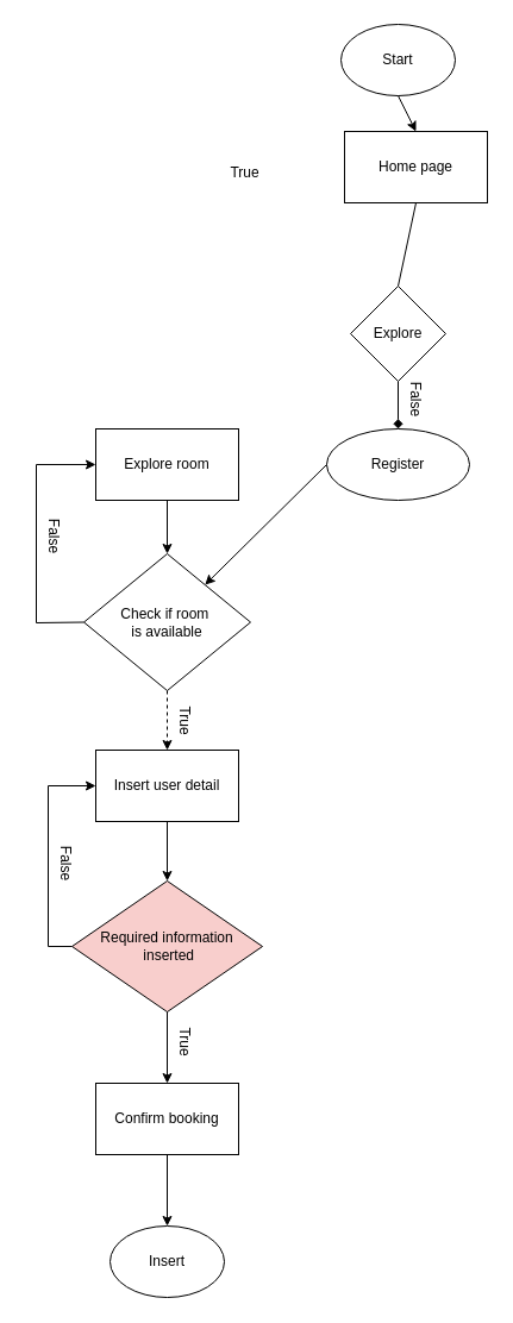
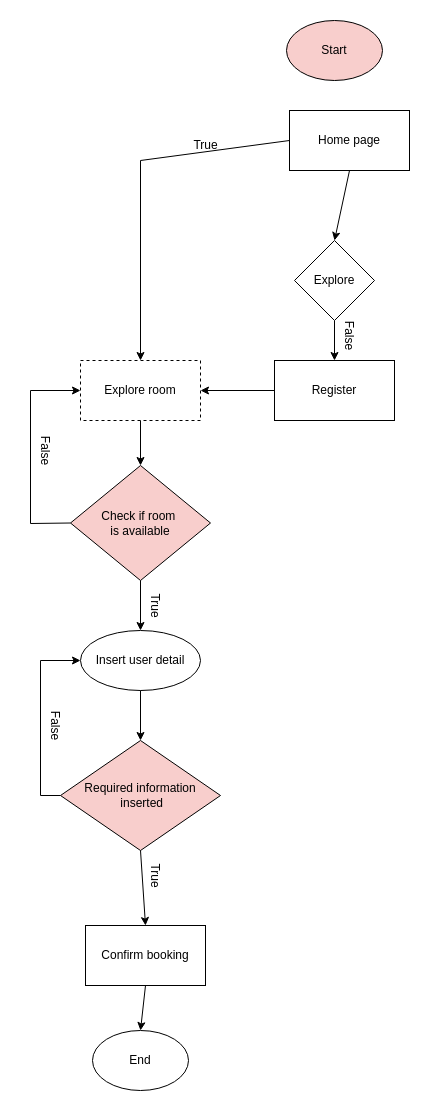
  <mxCell id="0" />
  <mxCell id="1" parent="0" />
- <mxCell id="2" value="Start" style="ellipse;whiteSpace=wrap;html=1;" vertex="1" parent="1"><mxGeometry x="286" y="20" width="96" height="60" as="geometry" /></mxCell>
+ <mxCell id="2" value="Start" style="ellipse;whiteSpace=wrap;html=1;fillColor=#f8cecc;" vertex="1" parent="1"><mxGeometry x="286" y="20" width="96" height="60" as="geometry" /></mxCell>
  <mxCell id="3" value="Home page" style="rounded=0;whiteSpace=wrap;html=1;" vertex="1" parent="1"><mxGeometry x="289" y="110" width="120" height="60" as="geometry" /></mxCell>
  <mxCell id="4" value="Explore" style="rhombus;whiteSpace=wrap;html=1;" vertex="1" parent="1"><mxGeometry x="294" y="240" width="80" height="80" as="geometry" /></mxCell>
- <mxCell id="5" value="Register" style="ellipse;whiteSpace=wrap;html=1;" vertex="1" parent="1"><mxGeometry x="274" y="360" width="120" height="60" as="geometry" /></mxCell>
- <mxCell id="6" value="Explore room" style="rounded=0;whiteSpace=wrap;html=1;" vertex="1" parent="1"><mxGeometry x="80" y="360" width="120" height="60" as="geometry" /></mxCell>
- <mxCell id="7" value="Check if room&amp;nbsp;&lt;br&gt;is available" style="rhombus;whiteSpace=wrap;html=1;" vertex="1" parent="1"><mxGeometry x="70" y="465" width="140" height="115" as="geometry" /></mxCell>
- <mxCell id="8" value="Insert user detail" style="rounded=0;whiteSpace=wrap;html=1;" vertex="1" parent="1"><mxGeometry x="80" y="630" width="120" height="60" as="geometry" /></mxCell>
+ <mxCell id="5" value="Register" style="rounded=0;whiteSpace=wrap;html=1;" vertex="1" parent="1"><mxGeometry x="274" y="360" width="120" height="60" as="geometry" /></mxCell>
+ <mxCell id="6" value="Explore room" style="rounded=0;whiteSpace=wrap;html=1;dashed=1;" vertex="1" parent="1"><mxGeometry x="80" y="360" width="120" height="60" as="geometry" /></mxCell>
+ <mxCell id="7" value="Check if room&amp;nbsp;&lt;br&gt;is available" style="rhombus;whiteSpace=wrap;html=1;fillColor=#f8cecc;" vertex="1" parent="1"><mxGeometry x="70" y="465" width="140" height="115" as="geometry" /></mxCell>
+ <mxCell id="8" value="Insert user detail" style="ellipse;whiteSpace=wrap;html=1;" vertex="1" parent="1"><mxGeometry x="80" y="630" width="120" height="60" as="geometry" /></mxCell>
  <mxCell id="9" value="Required information&lt;br&gt;&amp;nbsp;inserted" style="rhombus;whiteSpace=wrap;html=1;fillColor=#f8cecc;" vertex="1" parent="1"><mxGeometry x="60" y="740" width="160" height="110" as="geometry" /></mxCell>
- <mxCell id="10" value="Confirm booking" style="rounded=0;whiteSpace=wrap;html=1;" vertex="1" parent="1"><mxGeometry x="80" y="910" width="120" height="60" as="geometry" /></mxCell>
- <mxCell id="11" value="Insert" style="ellipse;whiteSpace=wrap;html=1;" vertex="1" parent="1"><mxGeometry x="92" y="1030" width="96" height="60" as="geometry" /></mxCell>
- <mxCell id="12" value="" style="endArrow=classic;html=1;rounded=0;exitX=0.5;exitY=1;exitDx=0;exitDy=0;entryX=0.5;entryY=0;entryDx=0;entryDy=0;" edge="1" parent="1" source="2" target="3"><mxGeometry width="50" height="50" relative="1" as="geometry"><mxPoint x="240" y="260" as="sourcePoint" /><mxPoint x="290" y="210" as="targetPoint" /></mxGeometry></mxCell>
- <mxCell id="13" value="" style="endArrow=none;html=1;rounded=0;entryX=0.5;entryY=0;entryDx=0;entryDy=0;exitX=0.5;exitY=1;exitDx=0;exitDy=0;" edge="1" parent="1" source="3" target="4"><mxGeometry width="50" height="50" relative="1" as="geometry"><mxPoint x="240" y="260" as="sourcePoint" /><mxPoint x="290" y="210" as="targetPoint" /></mxGeometry></mxCell>
- <mxCell id="14" value="" style="endArrow=diamond;html=1;rounded=0;entryX=0.5;entryY=0;entryDx=0;entryDy=0;exitX=0.5;exitY=1;exitDx=0;exitDy=0;" edge="1" parent="1" source="4" target="5"><mxGeometry width="50" height="50" relative="1" as="geometry"><mxPoint x="240" y="260" as="sourcePoint" /><mxPoint x="290" y="210" as="targetPoint" /></mxGeometry></mxCell>
- <mxCell id="16" value="" style="endArrow=classic;html=1;rounded=0;exitX=0;exitY=0.5;exitDx=0;exitDy=0;" edge="1" parent="1" source="5" target="7"><mxGeometry width="50" height="50" relative="1" as="geometry"><mxPoint x="240" y="400" as="sourcePoint" /><mxPoint x="290" y="350" as="targetPoint" /></mxGeometry></mxCell>
+ <mxCell id="10" value="Confirm booking" style="rounded=0;whiteSpace=wrap;html=1;" vertex="1" parent="1"><mxGeometry x="85" y="925" width="120" height="60" as="geometry" /></mxCell>
+ <mxCell id="11" value="End" style="ellipse;whiteSpace=wrap;html=1;" vertex="1" parent="1"><mxGeometry x="92" y="1030" width="96" height="60" as="geometry" /></mxCell>
+ <mxCell id="13" value="" style="endArrow=classic;html=1;rounded=0;entryX=0.5;entryY=0;entryDx=0;entryDy=0;exitX=0.5;exitY=1;exitDx=0;exitDy=0;" edge="1" parent="1" source="3" target="4"><mxGeometry width="50" height="50" relative="1" as="geometry"><mxPoint x="240" y="260" as="sourcePoint" /><mxPoint x="290" y="210" as="targetPoint" /></mxGeometry></mxCell>
+ <mxCell id="14" value="" style="endArrow=classic;html=1;rounded=0;entryX=0.5;entryY=0;entryDx=0;entryDy=0;exitX=0.5;exitY=1;exitDx=0;exitDy=0;" edge="1" parent="1" source="4" target="5"><mxGeometry width="50" height="50" relative="1" as="geometry"><mxPoint x="240" y="260" as="sourcePoint" /><mxPoint x="290" y="210" as="targetPoint" /></mxGeometry></mxCell>
+ <mxCell id="15" value="" style="endArrow=classic;html=1;rounded=0;entryX=0.5;entryY=0;entryDx=0;entryDy=0;exitX=0;exitY=0.5;exitDx=0;exitDy=0;" edge="1" parent="1" source="3" target="6"><mxGeometry width="50" height="50" relative="1" as="geometry"><mxPoint x="240" y="260" as="sourcePoint" /><mxPoint x="290" y="210" as="targetPoint" /><Array as="points"><mxPoint x="140" y="160" /></Array></mxGeometry></mxCell>
+ <mxCell id="16" value="" style="endArrow=classic;html=1;rounded=0;entryX=1;entryY=0.5;entryDx=0;entryDy=0;exitX=0;exitY=0.5;exitDx=0;exitDy=0;" edge="1" parent="1" source="5" target="6"><mxGeometry width="50" height="50" relative="1" as="geometry"><mxPoint x="240" y="400" as="sourcePoint" /><mxPoint x="290" y="350" as="targetPoint" /></mxGeometry></mxCell>
  <mxCell id="17" value="" style="endArrow=classic;html=1;rounded=0;entryX=0.5;entryY=0;entryDx=0;entryDy=0;exitX=0.5;exitY=1;exitDx=0;exitDy=0;" edge="1" parent="1" source="6" target="7"><mxGeometry width="50" height="50" relative="1" as="geometry"><mxPoint x="240" y="400" as="sourcePoint" /><mxPoint x="290" y="350" as="targetPoint" /></mxGeometry></mxCell>
  <mxCell id="18" value="" style="endArrow=classic;html=1;rounded=0;entryX=0;entryY=0.5;entryDx=0;entryDy=0;exitX=0;exitY=0.5;exitDx=0;exitDy=0;" edge="1" parent="1" source="7" target="6"><mxGeometry width="50" height="50" relative="1" as="geometry"><mxPoint x="240" y="400" as="sourcePoint" /><mxPoint x="290" y="350" as="targetPoint" /><Array as="points"><mxPoint x="30" y="523" /><mxPoint x="30" y="390" /></Array></mxGeometry></mxCell>
- <mxCell id="19" value="" style="endArrow=classic;html=1;rounded=0;entryX=0.5;entryY=0;entryDx=0;entryDy=0;exitX=0.5;exitY=1;exitDx=0;exitDy=0;dashed=1;" edge="1" parent="1" source="7" target="8"><mxGeometry width="50" height="50" relative="1" as="geometry"><mxPoint x="210" y="500" as="sourcePoint" /><mxPoint x="260" y="450" as="targetPoint" /></mxGeometry></mxCell>
+ <mxCell id="19" value="" style="endArrow=classic;html=1;rounded=0;entryX=0.5;entryY=0;entryDx=0;entryDy=0;exitX=0.5;exitY=1;exitDx=0;exitDy=0;" edge="1" parent="1" source="7" target="8"><mxGeometry width="50" height="50" relative="1" as="geometry"><mxPoint x="210" y="500" as="sourcePoint" /><mxPoint x="260" y="450" as="targetPoint" /></mxGeometry></mxCell>
  <mxCell id="20" value="" style="endArrow=classic;html=1;rounded=0;entryX=0.5;entryY=0;entryDx=0;entryDy=0;exitX=0.5;exitY=1;exitDx=0;exitDy=0;" edge="1" parent="1" source="8" target="9"><mxGeometry width="50" height="50" relative="1" as="geometry"><mxPoint x="180" y="750" as="sourcePoint" /><mxPoint x="230" y="700" as="targetPoint" /></mxGeometry></mxCell>
  <mxCell id="21" value="" style="endArrow=classic;html=1;rounded=0;entryX=0;entryY=0.5;entryDx=0;entryDy=0;exitX=0;exitY=0.5;exitDx=0;exitDy=0;" edge="1" parent="1" source="9" target="8"><mxGeometry width="50" height="50" relative="1" as="geometry"><mxPoint x="150" y="820" as="sourcePoint" /><mxPoint x="200" y="770" as="targetPoint" /><Array as="points"><mxPoint x="40" y="795" /><mxPoint x="40" y="660" /></Array></mxGeometry></mxCell>
  <mxCell id="22" value="" style="endArrow=classic;html=1;rounded=0;entryX=0.5;entryY=0;entryDx=0;entryDy=0;exitX=0.5;exitY=1;exitDx=0;exitDy=0;" edge="1" parent="1" source="9" target="10"><mxGeometry width="50" height="50" relative="1" as="geometry"><mxPoint x="150" y="820" as="sourcePoint" /><mxPoint x="200" y="770" as="targetPoint" /></mxGeometry></mxCell>
  <mxCell id="23" value="" style="endArrow=classic;html=1;rounded=0;entryX=0.5;entryY=0;entryDx=0;entryDy=0;exitX=0.5;exitY=1;exitDx=0;exitDy=0;" edge="1" parent="1" source="10" target="11"><mxGeometry width="50" height="50" relative="1" as="geometry"><mxPoint x="150" y="930" as="sourcePoint" /><mxPoint x="200" y="880" as="targetPoint" /></mxGeometry></mxCell>
  <mxCell id="24" value="True" style="text;html=1;align=center;verticalAlign=middle;resizable=0;points=[];autosize=1;strokeColor=none;fillColor=none;rotation=90;" vertex="1" parent="1"><mxGeometry x="130" y="860" width="50" height="30" as="geometry" /></mxCell>
  <mxCell id="25" value="False" style="text;html=1;align=center;verticalAlign=middle;resizable=0;points=[];autosize=1;strokeColor=none;fillColor=none;rotation=90;" vertex="1" parent="1"><mxGeometry x="30" y="710" width="50" height="30" as="geometry" /></mxCell>
  <mxCell id="26" value="True" style="text;html=1;align=center;verticalAlign=middle;resizable=0;points=[];autosize=1;strokeColor=none;fillColor=none;rotation=90;" vertex="1" parent="1"><mxGeometry x="130" y="590" width="50" height="30" as="geometry" /></mxCell>
  <mxCell id="27" value="False" style="text;html=1;align=center;verticalAlign=middle;resizable=0;points=[];autosize=1;strokeColor=none;fillColor=none;rotation=90;" vertex="1" parent="1"><mxGeometry x="20" y="435" width="50" height="30" as="geometry" /></mxCell>
  <mxCell id="28" value="False" style="text;html=1;align=center;verticalAlign=middle;resizable=0;points=[];autosize=1;strokeColor=none;fillColor=none;rotation=90;" vertex="1" parent="1"><mxGeometry x="324" y="320" width="50" height="30" as="geometry" /></mxCell>
  <mxCell id="29" value="True" style="text;html=1;align=center;verticalAlign=middle;resizable=0;points=[];autosize=1;strokeColor=none;fillColor=none;" vertex="1" parent="1"><mxGeometry x="180" y="130" width="50" height="30" as="geometry" /></mxCell>
